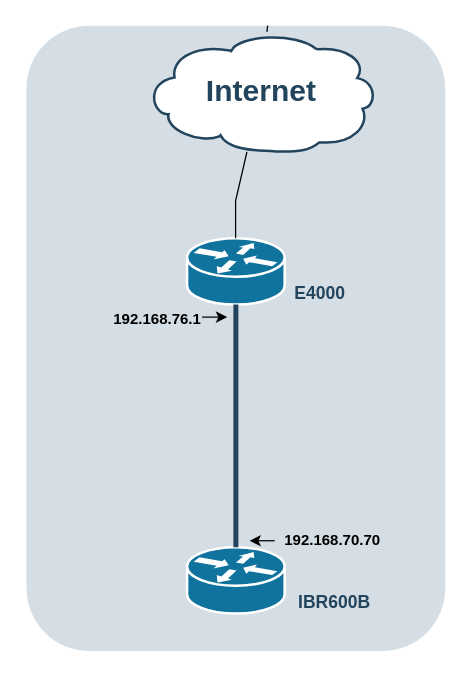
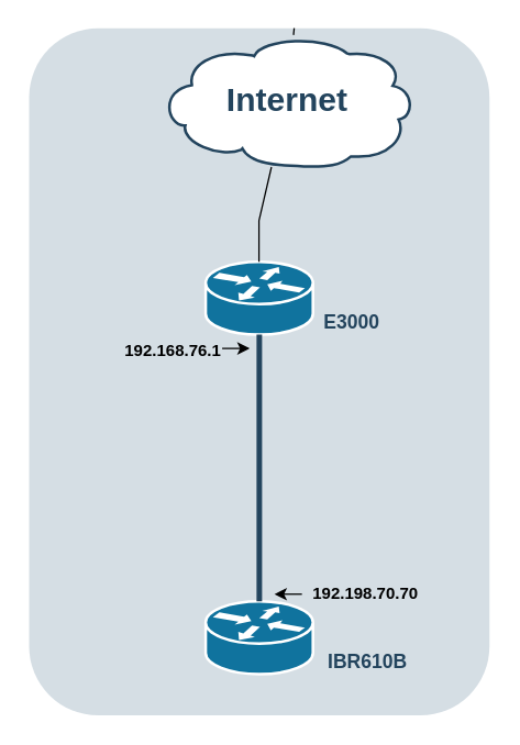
  <mxCell id="0" />
  <mxCell id="1" parent="0" />
  <mxCell id="2" value="" style="rounded=1;whiteSpace=wrap;html=1;strokeColor=none;fillColor=#BAC8D3;fontSize=24;fontColor=#23445D;align=center;opacity=60;" parent="1" vertex="1"><mxGeometry x="20.62" width="334.75" height="500" as="geometry" y="20" /></mxCell>
- <mxCell id="3" value="&lt;font color=&quot;#23445d&quot;&gt;E4000&lt;/font&gt;" style="rounded=1;whiteSpace=wrap;html=1;strokeColor=none;fillColor=none;fontSize=14;fontColor=#742B21;align=center;fontStyle=1" parent="1" vertex="1"><mxGeometry x="219" y="224" width="73" height="19" as="geometry" /></mxCell>
+ <mxCell id="3" value="&lt;font color=&quot;#23445d&quot;&gt;E3000&lt;/font&gt;" style="rounded=1;whiteSpace=wrap;html=1;strokeColor=none;fillColor=none;fontSize=14;fontColor=#742B21;align=center;fontStyle=1" parent="1" vertex="1"><mxGeometry x="219" y="224" width="73" height="19" as="geometry" /></mxCell>
  <mxCell id="4" value="" style="shape=mxgraph.cisco.routers.router;html=1;dashed=0;fillColor=#10739E;strokeColor=#ffffff;strokeWidth=2;verticalLabelPosition=bottom;verticalAlign=top;fontFamily=Helvetica;fontSize=36;fontColor=#FFB366" parent="1" vertex="1"><mxGeometry x="149" y="190" width="78" height="53" as="geometry" /></mxCell>
  <mxCell id="5" value="" style="shape=mxgraph.cisco.routers.router;html=1;dashed=0;fillColor=#10739E;strokeColor=#ffffff;strokeWidth=2;verticalLabelPosition=bottom;verticalAlign=top;fontFamily=Helvetica;fontSize=36;fontColor=#FFB366" parent="1" vertex="1"><mxGeometry x="149" y="437" width="78" height="53" as="geometry" /></mxCell>
  <mxCell id="6" style="rounded=1;html=1;strokeColor=#23445D;endArrow=none;endFill=0;strokeWidth=4" parent="1" source="4" target="5" edge="1"><mxGeometry relative="1" as="geometry" /></mxCell>
- <mxCell id="7" value="IBR600B" style="rounded=1;whiteSpace=wrap;html=1;strokeColor=none;fillColor=none;fontSize=14;fontColor=#23445D;align=center;fontStyle=1" parent="1" vertex="1"><mxGeometry x="219" y="471" width="96" height="19" as="geometry" /></mxCell>
- <mxCell id="8" value="192.168.70.70" style="text;strokeColor=none;fillColor=none;html=1;fontSize=12;fontStyle=1;verticalAlign=middle;align=center;" vertex="1" parent="1"><mxGeometry x="215" y="427" width="100" height="10" as="geometry" /></mxCell>
+ <mxCell id="7" value="IBR610B" style="rounded=1;whiteSpace=wrap;html=1;strokeColor=none;fillColor=none;fontSize=14;fontColor=#23445D;align=center;fontStyle=1" parent="1" vertex="1"><mxGeometry x="219" y="471" width="96" height="19" as="geometry" /></mxCell>
+ <mxCell id="8" value="192.198.70.70" style="text;strokeColor=none;fillColor=none;html=1;fontSize=12;fontStyle=1;verticalAlign=middle;align=center;" vertex="1" parent="1"><mxGeometry x="215" y="427" width="100" height="10" as="geometry" /></mxCell>
  <mxCell id="9" value="192.168.76.1" style="text;strokeColor=none;fillColor=none;html=1;fontSize=12;fontStyle=1;verticalAlign=middle;align=center;" vertex="1" parent="1"><mxGeometry x="75" y="250" width="100" height="10" as="geometry" /></mxCell>
  <mxCell id="10" value="" style="endArrow=classic;html=1;rounded=0;fontSize=12;" edge="1" parent="1"><mxGeometry width="50" height="50" relative="1" as="geometry"><mxPoint x="161" y="253" as="sourcePoint" /><mxPoint x="181" y="253" as="targetPoint" /></mxGeometry></mxCell>
  <mxCell id="11" value="" style="endArrow=classic;html=1;rounded=0;fontSize=12;" edge="1" parent="1"><mxGeometry width="50" height="50" relative="1" as="geometry"><mxPoint x="211" y="280" as="sourcePoint" /><mxPoint x="211" y="280" as="targetPoint" /><Array as="points"><mxPoint x="211" y="280" /></Array></mxGeometry></mxCell>
  <mxCell id="12" value="" style="endArrow=classic;html=1;rounded=0;fontSize=12;" edge="1" parent="1"><mxGeometry width="50" height="50" relative="1" as="geometry"><mxPoint x="219" y="431.77" as="sourcePoint" /><mxPoint x="199" y="431.77" as="targetPoint" /><Array as="points"><mxPoint x="199" y="431.77" /></Array></mxGeometry></mxCell>
  <mxCell id="13" value="" style="endArrow=none;html=1;rounded=0;fontSize=12;startArrow=none;" edge="1" parent="1" source="14" target="2"><mxGeometry width="50" height="50" relative="1" as="geometry"><mxPoint x="187.77" y="190" as="sourcePoint" /><mxPoint x="187.77" y="130" as="targetPoint" /><Array as="points" /></mxGeometry></mxCell>
  <mxCell id="14" value="Internet" style="shape=mxgraph.cisco.storage.cloud;html=1;dashed=0;strokeColor=#23445D;fillColor=#ffffff;strokeWidth=2;fontFamily=Helvetica;fontSize=24;fontColor=#23445D;align=center;fontStyle=1" parent="1" vertex="1"><mxGeometry x="114.99" y="25" width="186" height="96" as="geometry" /></mxCell>
  <mxCell id="15" value="" style="endArrow=none;html=1;rounded=0;fontSize=12;" edge="1" parent="1" target="14"><mxGeometry width="50" height="50" relative="1" as="geometry"><mxPoint x="187.77" y="190" as="sourcePoint" /><mxPoint x="187.484" as="targetPoint" y="20" /><Array as="points"><mxPoint x="187.77" y="160" /></Array></mxGeometry></mxCell>
